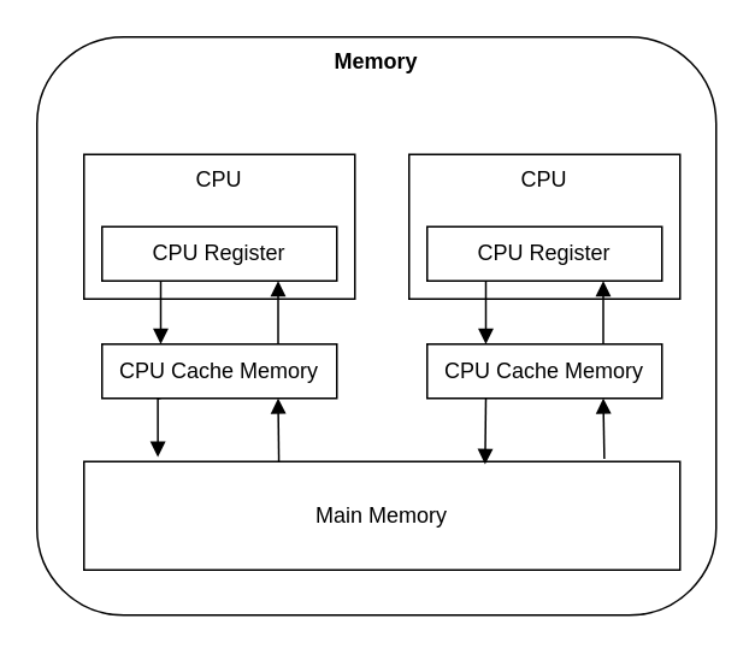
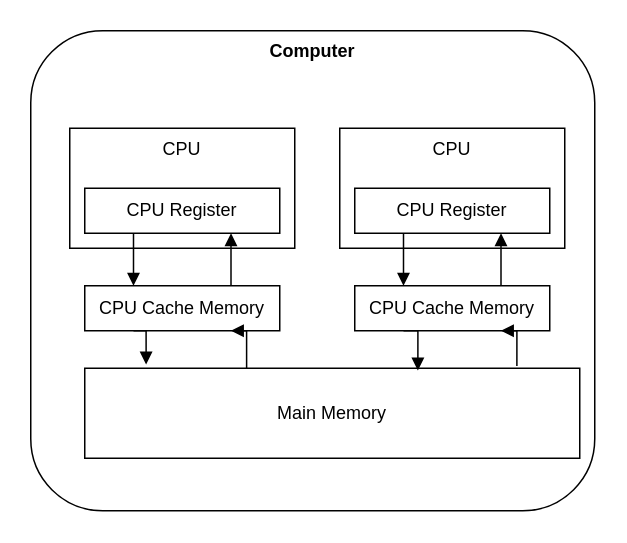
  <mxCell id="0" />
  <mxCell id="1" parent="0" />
- <mxCell id="2" value="Memory" style="rounded=1;whiteSpace=wrap;html=1;fontStyle=1;verticalAlign=top;" vertex="1" parent="1"><mxGeometry x="20" y="20" width="376" height="320" as="geometry" /></mxCell>
+ <mxCell id="2" value="Computer" style="rounded=1;whiteSpace=wrap;html=1;fontStyle=1;verticalAlign=top;" vertex="1" parent="1"><mxGeometry x="20" y="20" width="376" height="320" as="geometry" /></mxCell>
  <mxCell id="3" value="CPU" style="rounded=0;whiteSpace=wrap;html=1;verticalAlign=top;" vertex="1" parent="1"><mxGeometry x="46" y="85" width="150" height="80" as="geometry" /></mxCell>
  <mxCell id="4" style="edgeStyle=orthogonalEdgeStyle;rounded=0;orthogonalLoop=1;jettySize=auto;html=1;exitX=0.25;exitY=1;exitDx=0;exitDy=0;entryX=0.25;entryY=0;entryDx=0;entryDy=0;endArrow=block;endFill=1;" edge="1" parent="1" source="5" target="8"><mxGeometry relative="1" as="geometry" /></mxCell>
  <mxCell id="5" value="CPU Register" style="rounded=0;whiteSpace=wrap;html=1;" vertex="1" parent="1"><mxGeometry x="56" y="125" width="130" height="30" as="geometry" /></mxCell>
- <mxCell id="6" value="Main Memory" style="rounded=0;whiteSpace=wrap;html=1;" vertex="1" parent="1"><mxGeometry x="46" y="255" width="330" height="60" as="geometry" /></mxCell>
+ <mxCell id="6" value="Main Memory" style="rounded=0;whiteSpace=wrap;html=1;" vertex="1" parent="1"><mxGeometry x="56" y="245" width="330" height="60" as="geometry" /></mxCell>
  <mxCell id="7" style="edgeStyle=orthogonalEdgeStyle;rounded=0;orthogonalLoop=1;jettySize=auto;html=1;exitX=0.75;exitY=0;exitDx=0;exitDy=0;entryX=0.75;entryY=1;entryDx=0;entryDy=0;endArrow=block;endFill=1;" edge="1" parent="1" source="8" target="5"><mxGeometry relative="1" as="geometry" /></mxCell>
  <mxCell id="8" value="CPU Cache Memory" style="rounded=0;whiteSpace=wrap;html=1;" vertex="1" parent="1"><mxGeometry x="56" y="190" width="130" height="30" as="geometry" /></mxCell>
  <mxCell id="9" value="CPU" style="rounded=0;whiteSpace=wrap;html=1;verticalAlign=top;" vertex="1" parent="1"><mxGeometry x="226" y="85" width="150" height="80" as="geometry" /></mxCell>
  <mxCell id="10" style="edgeStyle=orthogonalEdgeStyle;rounded=0;orthogonalLoop=1;jettySize=auto;html=1;exitX=0.25;exitY=1;exitDx=0;exitDy=0;entryX=0.25;entryY=0;entryDx=0;entryDy=0;endArrow=block;endFill=1;" edge="1" parent="1" source="11" target="13"><mxGeometry relative="1" as="geometry" /></mxCell>
  <mxCell id="11" value="CPU Register" style="rounded=0;whiteSpace=wrap;html=1;" vertex="1" parent="1"><mxGeometry x="236" y="125" width="130" height="30" as="geometry" /></mxCell>
  <mxCell id="12" style="edgeStyle=orthogonalEdgeStyle;rounded=0;orthogonalLoop=1;jettySize=auto;html=1;exitX=0.75;exitY=0;exitDx=0;exitDy=0;entryX=0.75;entryY=1;entryDx=0;entryDy=0;endArrow=block;endFill=1;" edge="1" parent="1" source="13" target="11"><mxGeometry relative="1" as="geometry" /></mxCell>
  <mxCell id="13" value="CPU Cache Memory" style="rounded=0;whiteSpace=wrap;html=1;" vertex="1" parent="1"><mxGeometry x="236" y="190" width="130" height="30" as="geometry" /></mxCell>
  <mxCell id="14" style="edgeStyle=orthogonalEdgeStyle;rounded=0;orthogonalLoop=1;jettySize=auto;html=1;exitX=0.25;exitY=1;exitDx=0;exitDy=0;entryX=0.124;entryY=-0.042;entryDx=0;entryDy=0;entryPerimeter=0;endArrow=block;endFill=1;" edge="1" parent="1" source="8" target="6"><mxGeometry relative="1" as="geometry" /></mxCell>
  <mxCell id="15" style="edgeStyle=orthogonalEdgeStyle;rounded=0;orthogonalLoop=1;jettySize=auto;html=1;exitX=0.25;exitY=1;exitDx=0;exitDy=0;entryX=0.673;entryY=0.025;entryDx=0;entryDy=0;entryPerimeter=0;endArrow=block;endFill=1;" edge="1" parent="1" source="13" target="6"><mxGeometry relative="1" as="geometry" /></mxCell>
  <mxCell id="16" style="edgeStyle=orthogonalEdgeStyle;rounded=0;orthogonalLoop=1;jettySize=auto;html=1;exitX=0.75;exitY=1;exitDx=0;exitDy=0;entryX=0.873;entryY=-0.025;entryDx=0;entryDy=0;entryPerimeter=0;startArrow=block;startFill=1;endArrow=none;" edge="1" parent="1" source="13" target="6"><mxGeometry relative="1" as="geometry" /></mxCell>
  <mxCell id="17" style="edgeStyle=orthogonalEdgeStyle;rounded=0;orthogonalLoop=1;jettySize=auto;html=1;exitX=0.75;exitY=1;exitDx=0;exitDy=0;entryX=0.327;entryY=0.008;entryDx=0;entryDy=0;entryPerimeter=0;startArrow=block;startFill=1;endArrow=none;" edge="1" parent="1" source="8" target="6"><mxGeometry relative="1" as="geometry" /></mxCell>
